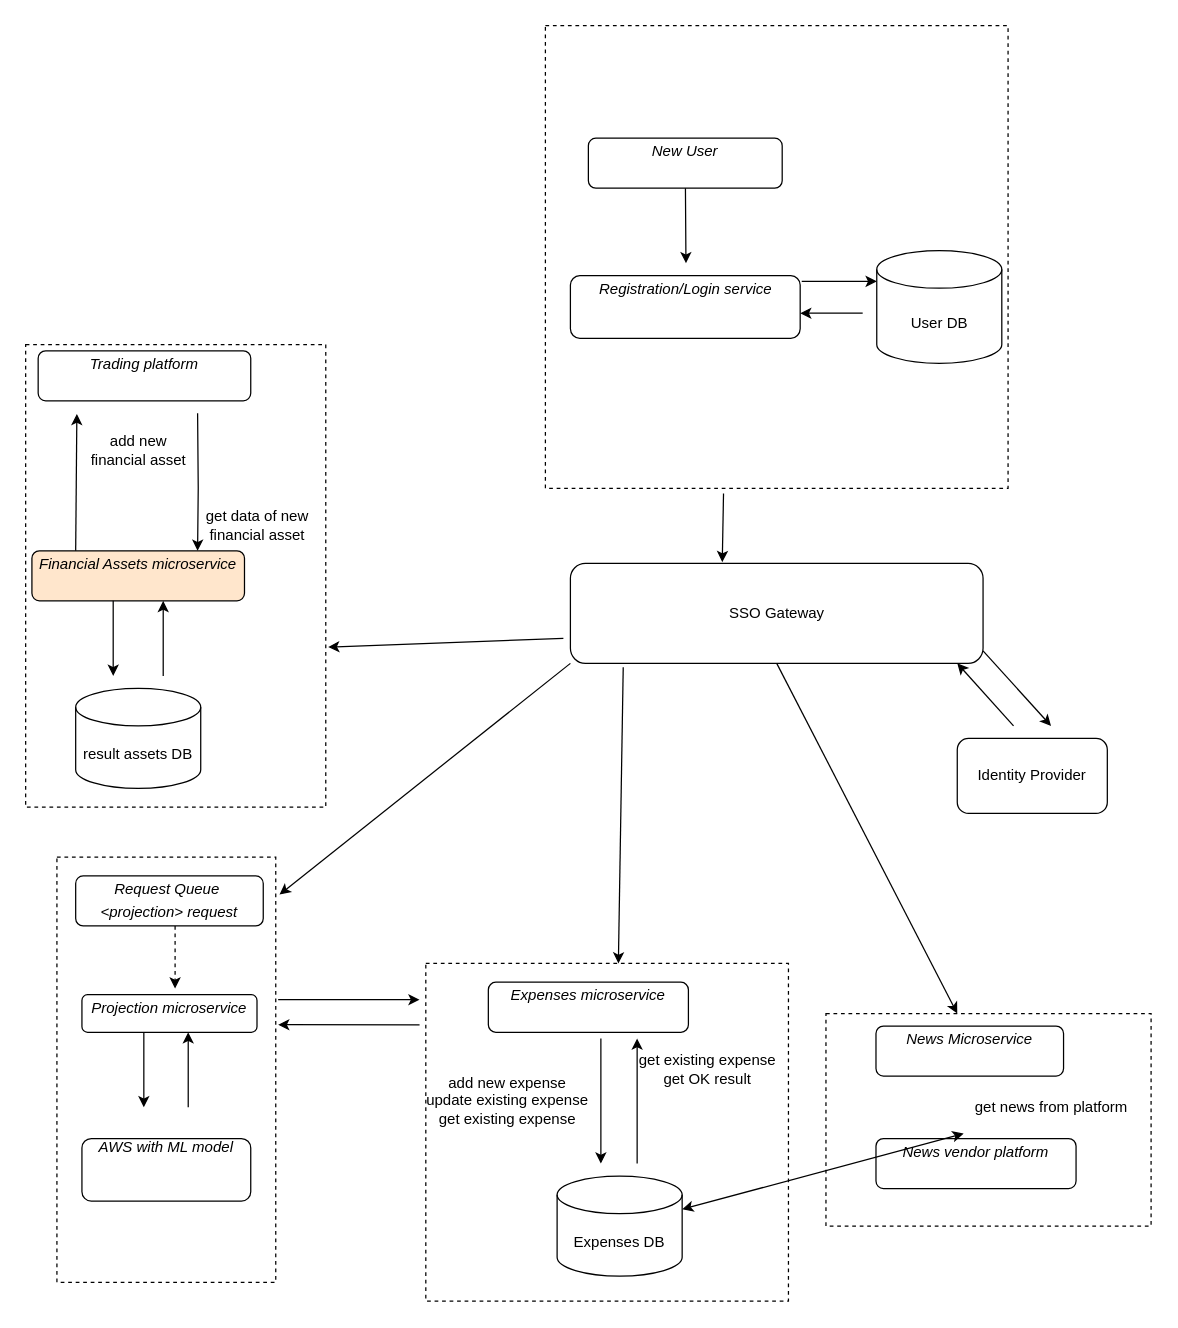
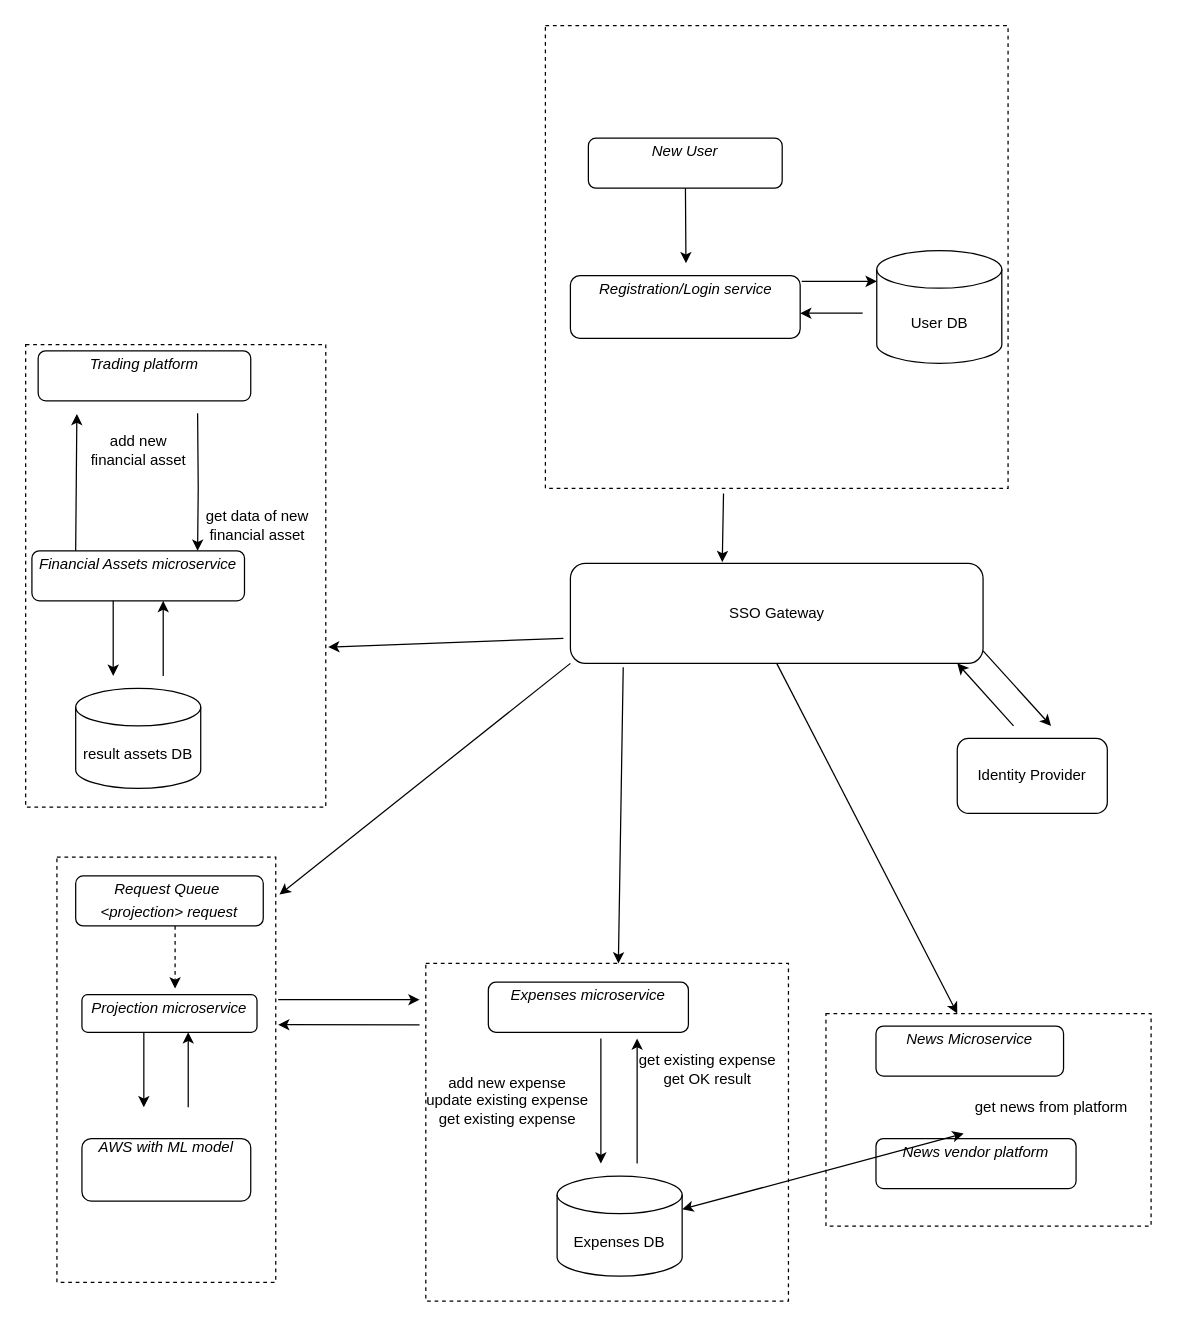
  <mxCell id="0" />
  <mxCell id="1" parent="0" />
  <mxCell id="2" value="&lt;p style=&quot;margin:0px;margin-top:4px;text-align:center;&quot;&gt;&lt;i&gt;Projection microservice&lt;/i&gt;&lt;/p&gt;" style="verticalAlign=top;align=left;overflow=fill;fontSize=12;fontFamily=Helvetica;html=1;rounded=1;shadow=0;comic=0;labelBackgroundColor=none;strokeWidth=1" parent="1" vertex="1"><mxGeometry x="65" y="795" width="140" height="30" as="geometry" /></mxCell>
  <mxCell id="3" value="&lt;p style=&quot;margin:0px;margin-top:4px;text-align:center;&quot;&gt;&lt;i&gt;Request Queue&amp;nbsp;&lt;/i&gt;&lt;/p&gt;&lt;p style=&quot;margin:0px;margin-top:4px;text-align:center;&quot;&gt;&lt;i&gt;&amp;lt;projection&amp;gt; request&lt;/i&gt;&lt;/p&gt;" style="verticalAlign=top;align=left;overflow=fill;fontSize=12;fontFamily=Helvetica;html=1;rounded=1;shadow=0;comic=0;labelBackgroundColor=none;strokeWidth=1;strokeColor=#000000;" parent="1" vertex="1"><mxGeometry x="60" y="700" width="150" height="40" as="geometry" /></mxCell>
  <mxCell id="4" value="&lt;p style=&quot;margin:0px;margin-top:4px;text-align:center;&quot;&gt;&lt;i&gt;Expenses microservice&lt;/i&gt;&lt;/p&gt;" style="verticalAlign=top;align=left;overflow=fill;fontSize=12;fontFamily=Helvetica;html=1;rounded=1;shadow=0;comic=0;labelBackgroundColor=none;strokeWidth=1" parent="1" vertex="1"><mxGeometry x="390" y="785" width="160" height="40" as="geometry" /></mxCell>
  <mxCell id="5" value="Expenses DB" style="shape=cylinder3;whiteSpace=wrap;html=1;boundedLbl=1;backgroundOutline=1;size=15;" parent="1" vertex="1"><mxGeometry x="445" y="940" width="100" height="80" as="geometry" /></mxCell>
  <mxCell id="6" value="&lt;div style=&quot;text-align: center;&quot;&gt;&lt;i&gt;AWS with ML model&lt;/i&gt;&lt;/div&gt;" style="verticalAlign=top;align=left;overflow=fill;fontSize=12;fontFamily=Helvetica;html=1;rounded=1;shadow=0;comic=0;labelBackgroundColor=none;strokeWidth=1" parent="1" vertex="1"><mxGeometry x="65" y="910" width="135" height="50" as="geometry" /></mxCell>
  <mxCell id="7" value="&lt;p style=&quot;margin:0px;margin-top:4px;text-align:center;&quot;&gt;&lt;i&gt;Registration/Login service&lt;/i&gt;&lt;/p&gt;" style="verticalAlign=top;align=left;overflow=fill;fontSize=12;fontFamily=Helvetica;html=1;rounded=1;shadow=0;comic=0;labelBackgroundColor=none;strokeWidth=1" parent="1" vertex="1"><mxGeometry x="455.63" y="220" width="183.75" height="50" as="geometry" /></mxCell>
  <mxCell id="8" value="&lt;p style=&quot;margin:0px;margin-top:4px;text-align:center;&quot;&gt;&lt;i&gt;News Microservice&lt;/i&gt;&lt;/p&gt;" style="verticalAlign=top;align=left;overflow=fill;fontSize=12;fontFamily=Helvetica;html=1;rounded=1;shadow=0;comic=0;labelBackgroundColor=none;strokeWidth=1" parent="1" vertex="1"><mxGeometry x="700" y="820" width="150" height="40" as="geometry" /></mxCell>
  <mxCell id="9" value="&lt;p style=&quot;margin:0px;margin-top:4px;text-align:center;&quot;&gt;&lt;i&gt;News vendor platform&lt;/i&gt;&lt;/p&gt;" style="verticalAlign=top;align=left;overflow=fill;fontSize=12;fontFamily=Helvetica;html=1;rounded=1;shadow=0;comic=0;labelBackgroundColor=none;strokeWidth=1" parent="1" vertex="1"><mxGeometry x="700" y="910" width="160" height="40" as="geometry" /></mxCell>
- <mxCell id="10" value="&lt;p style=&quot;margin:0px;margin-top:4px;text-align:center;&quot;&gt;&lt;i&gt;Financial Assets microservice&lt;/i&gt;&lt;/p&gt;" style="verticalAlign=top;align=left;overflow=fill;fontSize=12;fontFamily=Helvetica;html=1;rounded=1;shadow=0;comic=0;labelBackgroundColor=none;strokeWidth=1;fillColor=#ffe6cc;" parent="1" vertex="1"><mxGeometry x="25" y="440" width="170" height="40" as="geometry" /></mxCell>
+ <mxCell id="10" value="&lt;p style=&quot;margin:0px;margin-top:4px;text-align:center;&quot;&gt;&lt;i&gt;Financial Assets microservice&lt;/i&gt;&lt;/p&gt;" style="verticalAlign=top;align=left;overflow=fill;fontSize=12;fontFamily=Helvetica;html=1;rounded=1;shadow=0;comic=0;labelBackgroundColor=none;strokeWidth=1" parent="1" vertex="1"><mxGeometry x="25" y="440" width="170" height="40" as="geometry" /></mxCell>
  <mxCell id="11" value="&lt;p style=&quot;margin:0px;margin-top:4px;text-align:center;&quot;&gt;&lt;i&gt;Trading platform&lt;/i&gt;&lt;/p&gt;" style="verticalAlign=top;align=left;overflow=fill;fontSize=12;fontFamily=Helvetica;html=1;rounded=1;shadow=0;comic=0;labelBackgroundColor=none;strokeWidth=1" parent="1" vertex="1"><mxGeometry x="30" y="280" width="170" height="40" as="geometry" /></mxCell>
  <mxCell id="12" value="&lt;p style=&quot;margin:0px;margin-top:4px;text-align:center;&quot;&gt;&lt;i&gt;New User&lt;/i&gt;&lt;/p&gt;" style="verticalAlign=top;align=left;overflow=fill;fontSize=12;fontFamily=Helvetica;html=1;rounded=1;shadow=0;comic=0;labelBackgroundColor=none;strokeWidth=1" parent="1" vertex="1"><mxGeometry x="470" y="110" width="155" height="40" as="geometry" /></mxCell>
  <mxCell id="13" value="" style="endArrow=classic;startArrow=classic;html=1;rounded=0;exitX=0.438;exitY=-0.1;exitDx=0;exitDy=0;exitPerimeter=0;" parent="1" source="9" target="5" edge="1"><mxGeometry width="50" height="50" relative="1" as="geometry"><mxPoint x="850" y="960" as="sourcePoint" /><mxPoint x="900" y="910" as="targetPoint" /></mxGeometry></mxCell>
  <mxCell id="14" value="get news from platform" style="text;html=1;align=center;verticalAlign=middle;resizable=0;points=[];autosize=1;strokeColor=none;fillColor=none;" parent="1" vertex="1"><mxGeometry x="765" y="870" width="150" height="30" as="geometry" /></mxCell>
  <mxCell id="15" value="add new&lt;br&gt;financial asset" style="text;html=1;align=center;verticalAlign=middle;resizable=0;points=[];autosize=1;strokeColor=none;fillColor=none;" parent="1" vertex="1"><mxGeometry x="60" y="340" width="100" height="40" as="geometry" /></mxCell>
  <mxCell id="16" value="" style="endArrow=classic;html=1;rounded=0;entryX=0.182;entryY=1.013;entryDx=0;entryDy=0;entryPerimeter=0;" parent="1" edge="1"><mxGeometry width="50" height="50" relative="1" as="geometry"><mxPoint x="60" y="440" as="sourcePoint" /><mxPoint x="60.94" y="330.52" as="targetPoint" /></mxGeometry></mxCell>
  <mxCell id="17" value="" style="endArrow=classic;html=1;rounded=0;exitX=0.75;exitY=1;exitDx=0;exitDy=0;entryX=0.75;entryY=0;entryDx=0;entryDy=0;" parent="1" edge="1"><mxGeometry width="50" height="50" relative="1" as="geometry"><mxPoint x="157.5" y="330" as="sourcePoint" /><mxPoint x="157.5" y="440" as="targetPoint" /><Array as="points"><mxPoint x="158" y="390" /></Array></mxGeometry></mxCell>
  <mxCell id="18" value="get data of new&lt;br&gt;financial asset" style="text;html=1;align=center;verticalAlign=middle;resizable=0;points=[];autosize=1;strokeColor=none;fillColor=none;" parent="1" vertex="1"><mxGeometry x="150" width="110" height="40" as="geometry" y="400" /></mxCell>
  <mxCell id="19" value="" style="endArrow=classic;html=1;rounded=0;" parent="1" edge="1"><mxGeometry width="50" height="50" relative="1" as="geometry"><mxPoint x="90" y="480" as="sourcePoint" /><mxPoint x="90" y="540" as="targetPoint" /></mxGeometry></mxCell>
  <mxCell id="20" value="" style="endArrow=classic;html=1;rounded=0;" parent="1" edge="1"><mxGeometry width="50" height="50" relative="1" as="geometry"><mxPoint x="130" y="540" as="sourcePoint" /><mxPoint x="130" y="480" as="targetPoint" /></mxGeometry></mxCell>
  <mxCell id="21" value="result assets DB" style="shape=cylinder3;whiteSpace=wrap;html=1;boundedLbl=1;backgroundOutline=1;size=15;" parent="1" vertex="1"><mxGeometry x="60" y="550" width="100" height="80" as="geometry" /></mxCell>
  <mxCell id="22" value="" style="endArrow=classic;html=1;rounded=0;" parent="1" edge="1"><mxGeometry width="50" height="50" relative="1" as="geometry"><mxPoint x="480" y="830" as="sourcePoint" /><mxPoint x="480" y="930" as="targetPoint" /></mxGeometry></mxCell>
  <mxCell id="23" value="" style="endArrow=classic;html=1;rounded=0;" parent="1" edge="1"><mxGeometry width="50" height="50" relative="1" as="geometry"><mxPoint x="509" y="930" as="sourcePoint" /><mxPoint x="509" y="830" as="targetPoint" /></mxGeometry></mxCell>
  <mxCell id="24" value="add new expense&lt;br&gt;update existing expense&lt;br&gt;get existing expense" style="text;html=1;align=center;verticalAlign=middle;resizable=0;points=[];autosize=1;strokeColor=none;fillColor=none;" parent="1" vertex="1"><mxGeometry x="330" y="850" width="150" height="60" as="geometry" /></mxCell>
  <mxCell id="25" value="get existing expense&lt;br&gt;get OK result" style="text;html=1;align=center;verticalAlign=middle;resizable=0;points=[];autosize=1;strokeColor=none;fillColor=none;" parent="1" vertex="1"><mxGeometry x="500" y="835" width="130" height="40" as="geometry" /></mxCell>
  <mxCell id="26" value="" style="endArrow=classic;html=1;rounded=0;entryX=0.531;entryY=0;entryDx=0;entryDy=0;entryPerimeter=0;exitX=0.128;exitY=1.038;exitDx=0;exitDy=0;exitPerimeter=0;" parent="1" source="45" target="34" edge="1"><mxGeometry width="50" height="50" relative="1" as="geometry"><mxPoint x="500" y="690" as="sourcePoint" /><mxPoint x="490" y="770" as="targetPoint" /></mxGeometry></mxCell>
  <mxCell id="27" value="" style="endArrow=classic;html=1;rounded=0;exitX=0.5;exitY=1;exitDx=0;exitDy=0;" parent="1" source="45" edge="1"><mxGeometry width="50" height="50" relative="1" as="geometry"><mxPoint x="720" y="690" as="sourcePoint" /><mxPoint x="765" y="810" as="targetPoint" /></mxGeometry></mxCell>
  <mxCell id="28" value="" style="endArrow=classic;html=1;rounded=0;dashed=1;" parent="1" edge="1"><mxGeometry width="50" height="50" relative="1" as="geometry"><mxPoint x="139.5" y="740" as="sourcePoint" /><mxPoint x="139.5" y="790" as="targetPoint" /></mxGeometry></mxCell>
  <mxCell id="29" value="" style="endArrow=classic;html=1;rounded=0;exitX=1.011;exitY=0.335;exitDx=0;exitDy=0;exitPerimeter=0;" parent="1" source="36" edge="1"><mxGeometry width="50" height="50" relative="1" as="geometry"><mxPoint x="250" y="799" as="sourcePoint" /><mxPoint x="335" y="799" as="targetPoint" /></mxGeometry></mxCell>
  <mxCell id="30" value="" style="endArrow=classic;html=1;rounded=0;entryX=1.011;entryY=0.394;entryDx=0;entryDy=0;entryPerimeter=0;" parent="1" target="36" edge="1"><mxGeometry width="50" height="50" relative="1" as="geometry"><mxPoint x="335" y="819" as="sourcePoint" /><mxPoint x="250" y="819" as="targetPoint" /></mxGeometry></mxCell>
  <mxCell id="31" value="" style="endArrow=classic;html=1;rounded=0;" parent="1" edge="1"><mxGeometry width="50" height="50" relative="1" as="geometry"><mxPoint x="114.5" y="825" as="sourcePoint" /><mxPoint x="114.5" y="885" as="targetPoint" /></mxGeometry></mxCell>
  <mxCell id="32" value="" style="endArrow=classic;html=1;rounded=0;" parent="1" edge="1"><mxGeometry width="50" height="50" relative="1" as="geometry"><mxPoint x="150" y="885" as="sourcePoint" /><mxPoint x="150" y="825" as="targetPoint" /></mxGeometry></mxCell>
  <mxCell id="33" value="" style="whiteSpace=wrap;html=1;strokeColor=#000000;fillColor=none;dashed=1;" parent="1" vertex="1"><mxGeometry x="660" y="810" width="260" height="170" as="geometry" /></mxCell>
  <mxCell id="34" value="" style="rounded=0;whiteSpace=wrap;html=1;dashed=1;strokeColor=#000000;fillColor=none;" parent="1" vertex="1"><mxGeometry x="340" y="770" width="290" height="270" as="geometry" /></mxCell>
  <mxCell id="35" style="edgeStyle=orthogonalEdgeStyle;rounded=0;orthogonalLoop=1;jettySize=auto;html=1;exitX=0.5;exitY=1;exitDx=0;exitDy=0;" parent="1" edge="1"><mxGeometry relative="1" as="geometry"><mxPoint x="140" y="640" as="sourcePoint" /><mxPoint x="140" y="640" as="targetPoint" /></mxGeometry></mxCell>
  <mxCell id="36" value="" style="rounded=0;whiteSpace=wrap;html=1;dashed=1;strokeColor=#000000;fillColor=none;" parent="1" vertex="1"><mxGeometry x="45" y="685" width="175" height="340" as="geometry" /></mxCell>
  <mxCell id="37" value="" style="rounded=0;whiteSpace=wrap;html=1;dashed=1;strokeColor=#000000;fillColor=none;" parent="1" vertex="1"><mxGeometry y="275" width="240" height="370" as="geometry" x="20" /></mxCell>
  <mxCell id="38" value="" style="endArrow=classic;html=1;rounded=0;entryX=0.396;entryY=-0.075;entryDx=0;entryDy=0;entryPerimeter=0;" parent="1" edge="1"><mxGeometry width="50" height="50" relative="1" as="geometry"><mxPoint x="547.62" y="150" as="sourcePoint" /><mxPoint x="548.04" y="210" as="targetPoint" /><Array as="points"><mxPoint x="548" y="204.5" /></Array></mxGeometry></mxCell>
  <mxCell id="39" value="" style="endArrow=classic;html=1;rounded=0;" parent="1" edge="1"><mxGeometry width="50" height="50" relative="1" as="geometry"><mxPoint x="640.62" y="224.5" as="sourcePoint" /><mxPoint x="700.62" y="224.5" as="targetPoint" /></mxGeometry></mxCell>
  <mxCell id="40" value="" style="endArrow=classic;html=1;rounded=0;" parent="1" edge="1"><mxGeometry width="50" height="50" relative="1" as="geometry"><mxPoint x="689.37" y="250" as="sourcePoint" /><mxPoint x="639.37" y="250" as="targetPoint" /></mxGeometry></mxCell>
  <mxCell id="41" value="User DB" style="shape=cylinder3;whiteSpace=wrap;html=1;boundedLbl=1;backgroundOutline=1;size=15;strokeColor=#000000;fillColor=none;" parent="1" vertex="1"><mxGeometry x="700.62" y="200" width="100" height="90" as="geometry" /></mxCell>
  <mxCell id="42" value="" style="whiteSpace=wrap;html=1;aspect=fixed;strokeColor=#000000;fillColor=none;dashed=1;" parent="1" vertex="1"><mxGeometry x="435.63" y="20" width="370" height="370" as="geometry" /></mxCell>
  <mxCell id="43" value="" style="endArrow=classic;html=1;rounded=0;entryX=1.017;entryY=0.088;entryDx=0;entryDy=0;entryPerimeter=0;exitX=0;exitY=1;exitDx=0;exitDy=0;" parent="1" source="45" target="36" edge="1"><mxGeometry width="50" height="50" relative="1" as="geometry"><mxPoint x="370" y="640" as="sourcePoint" /><mxPoint x="310" y="725" as="targetPoint" /></mxGeometry></mxCell>
  <mxCell id="44" value="" style="endArrow=classic;html=1;rounded=0;entryX=1.008;entryY=0.654;entryDx=0;entryDy=0;entryPerimeter=0;" parent="1" target="37" edge="1"><mxGeometry width="50" height="50" relative="1" as="geometry"><mxPoint x="450" y="510" as="sourcePoint" /><mxPoint x="227.045" y="574.48" as="targetPoint" /></mxGeometry></mxCell>
  <mxCell id="45" value="SSO Gateway" style="rounded=1;whiteSpace=wrap;html=1;strokeColor=#000000;fillColor=none;" parent="1" vertex="1"><mxGeometry x="455.63" y="450" width="330" height="80" as="geometry" /></mxCell>
  <mxCell id="46" value="" style="endArrow=classic;html=1;rounded=0;" parent="1" edge="1"><mxGeometry width="50" height="50" relative="1" as="geometry"><mxPoint x="785.63" y="520" as="sourcePoint" /><mxPoint x="840" y="580" as="targetPoint" /></mxGeometry></mxCell>
  <mxCell id="47" value="" style="endArrow=classic;html=1;rounded=0;" parent="1" edge="1"><mxGeometry width="50" height="50" relative="1" as="geometry"><mxPoint x="810" y="580" as="sourcePoint" /><mxPoint x="765" y="530" as="targetPoint" /></mxGeometry></mxCell>
  <mxCell id="48" value="Identity Provider" style="rounded=1;whiteSpace=wrap;html=1;strokeColor=#000000;fillColor=none;" parent="1" vertex="1"><mxGeometry x="765" y="590" width="120" height="60" as="geometry" /></mxCell>
  <mxCell id="49" value="" style="endArrow=classic;html=1;rounded=0;entryX=0.368;entryY=-0.012;entryDx=0;entryDy=0;entryPerimeter=0;exitX=0.385;exitY=1.011;exitDx=0;exitDy=0;exitPerimeter=0;" parent="1" source="42" target="45" edge="1"><mxGeometry width="50" height="50" relative="1" as="geometry"><mxPoint x="530" y="440" as="sourcePoint" /><mxPoint x="580" y="390" as="targetPoint" /></mxGeometry></mxCell>
